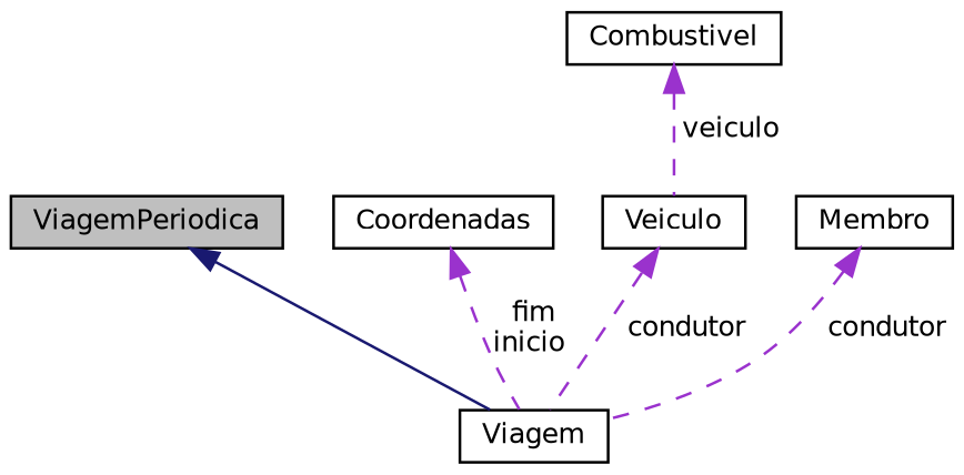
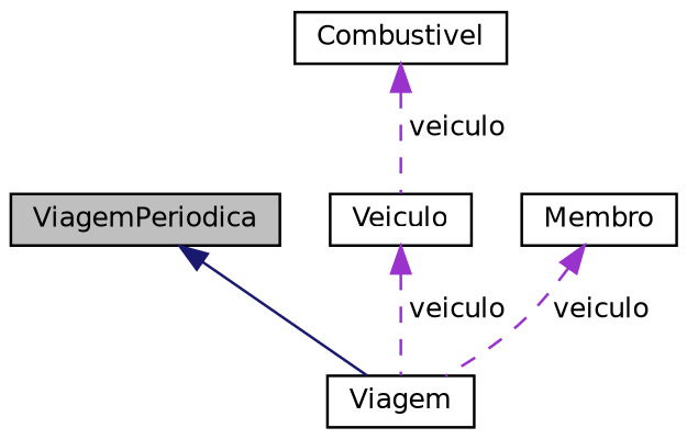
  digraph {
    node [color=black fillcolor=white fontname=Helvetica fontsize=10 shape=record style=filled]
    edge [color=darkorchid3 dir=back fontname=Helvetica fontsize=10 labelfontname=Helvetica labelfontsize=10 style=dashed]
    n1 [fillcolor=grey75 fontcolor=black height=0.2 label=ViagemPeriodica width=0.4]
    n2 [height=0.2 label=Viagem width=0.4]
-   n3 [height=0.2 label=Coordenadas width=0.4]
    n4 [height=0.2 label=Veiculo width=0.4]
    n5 [height=0.2 label=Combustivel width=0.4]
    n6 [height=0.2 label=Membro width=0.4]
    n1 -> n2 [color=midnightblue style=solid]
-   n3 -> n2 [label=" fim\ninicio"]
-   n4 -> n2 [label=" condutor"]
+   n4 -> n2 [label=" veiculo"]
    n5 -> n4 [label=" veiculo"]
-   n6 -> n2 [label=" condutor"]
+   n6 -> n2 [label=" veiculo"]
  }
